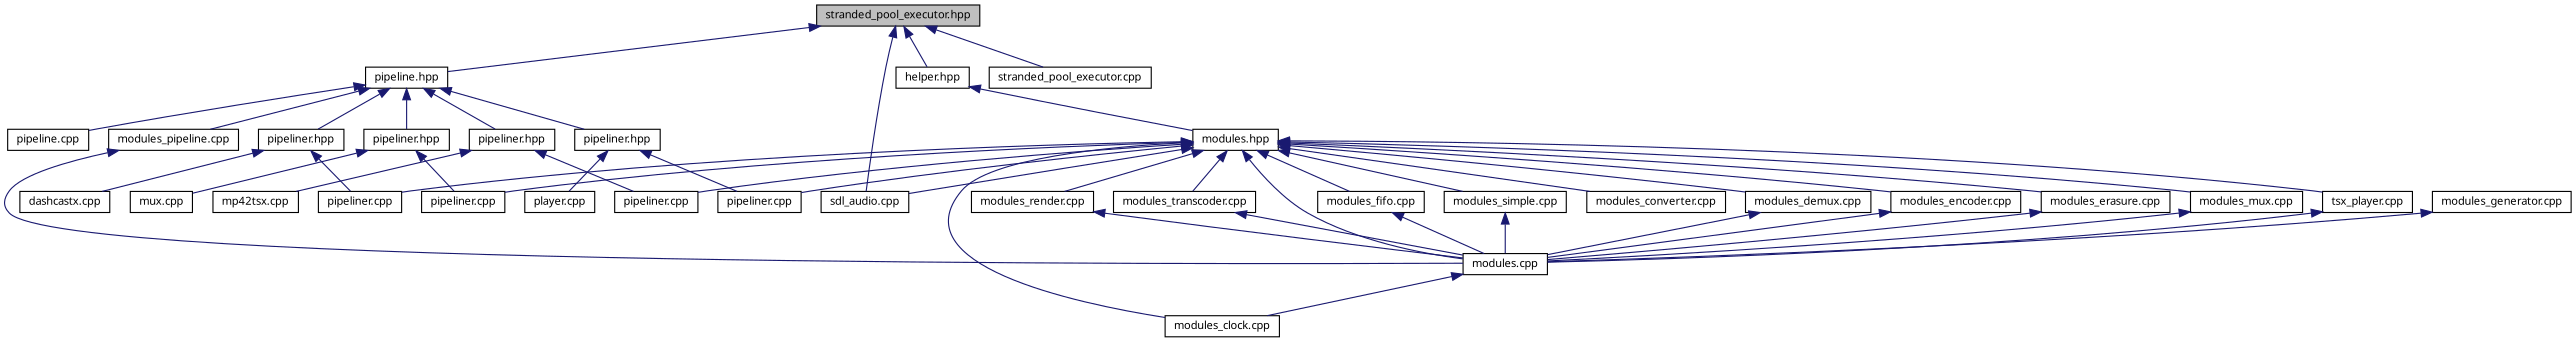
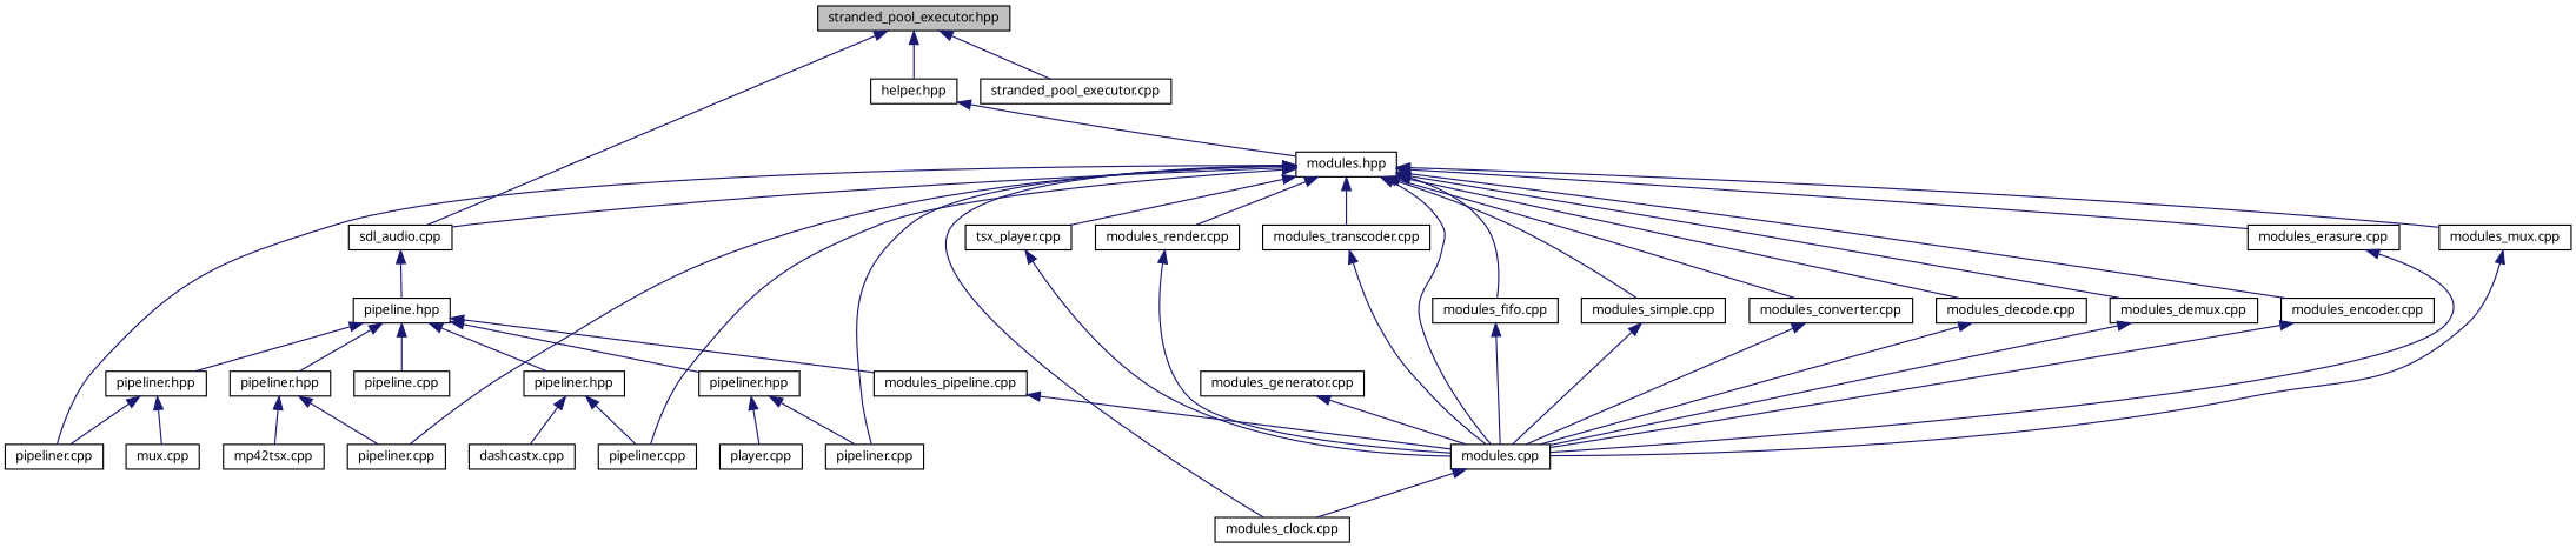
  digraph {
    fontname="Noto Sans"
    node [color=black fillcolor=white fontname="Noto Sans" fontsize=10 shape=record style=filled]
    edge [color=midnightblue dir=back fontname="Noto Sans" fontsize=10 labelfontname=Helvetica labelfontsize=10 style=solid]
    n1 [fillcolor=grey75 fontcolor=black height=0.2 label="stranded_pool_executor.hpp" width=0.4]
    n2 [height=0.2 label="pipeline.hpp" width=0.4]
    n3 [height=0.2 label="helper.hpp" width=0.4]
    n4 [height=0.2 label="sdl_audio.cpp" width=0.4]
    n5 [height=0.2 label="stranded_pool_executor.cpp" width=0.4]
    n6 [height=0.2 label="pipeliner.hpp" width=0.4]
    n7 [height=0.2 label="pipeliner.hpp" width=0.4]
    n8 [height=0.2 label="pipeliner.hpp" width=0.4]
    n9 [height=0.2 label="pipeliner.hpp" width=0.4]
    n10 [height=0.2 label="pipeline.cpp" width=0.4]
    n11 [height=0.2 label="modules_pipeline.cpp" width=0.4]
    n12 [height=0.2 label="modules.hpp" width=0.4]
    n13 [height=0.2 label="dashcastx.cpp" width=0.4]
    n14 [height=0.2 label="pipeliner.cpp" width=0.4]
    n15 [height=0.2 label="mux.cpp" width=0.4]
    n16 [height=0.2 label="pipeliner.cpp" width=0.4]
    n17 [height=0.2 label="mp42tsx.cpp" width=0.4]
    n18 [height=0.2 label="pipeliner.cpp" width=0.4]
    n19 [height=0.2 label="pipeliner.cpp" width=0.4]
    n20 [height=0.2 label="player.cpp" width=0.4]
    n21 [height=0.2 label="modules.cpp" width=0.4]
    n22 [height=0.2 label="modules_clock.cpp" width=0.4]
    n23 [height=0.2 label="modules_fifo.cpp" width=0.4]
    n24 [height=0.2 label="modules_simple.cpp" width=0.4]
    n25 [height=0.2 label="modules_converter.cpp" width=0.4]
+   n26 [height=0.2 label="modules_decode.cpp" width=0.4]
    n27 [height=0.2 label="modules_demux.cpp" width=0.4]
    n28 [height=0.2 label="modules_encoder.cpp" width=0.4]
    n29 [height=0.2 label="modules_erasure.cpp" width=0.4]
    n30 [height=0.2 label="modules_mux.cpp" width=0.4]
    n31 [height=0.2 label="tsx_player.cpp" width=0.4]
    n32 [height=0.2 label="modules_render.cpp" width=0.4]
    n33 [height=0.2 label="modules_transcoder.cpp" width=0.4]
    n34 [height=0.2 label="modules_generator.cpp" width=0.4]
-   n1 -> n2
+   n4 -> n2
    n1 -> n3
    n1 -> n4
    n1 -> n5
    n2 -> n6
    n2 -> n7
    n2 -> n8
    n2 -> n9
    n2 -> n10
    n2 -> n11
    n3 -> n12
    n6 -> n13
    n6 -> n14
    n7 -> n15
    n7 -> n16
    n8 -> n17
    n8 -> n18
    n9 -> n19
    n9 -> n20
    n11 -> n21
    n12 -> n4
    n12 -> n14
    n12 -> n16
    n12 -> n18
    n12 -> n19
    n12 -> n21
    n12 -> n22
    n12 -> n23
    n12 -> n24
    n12 -> n25
+   n12 -> n26
    n12 -> n27
    n12 -> n28
    n12 -> n29
    n12 -> n30
    n12 -> n31
    n12 -> n32
    n12 -> n33
    n21 -> n22
    n23 -> n21
    n24 -> n21
+   n25 -> n21
+   n26 -> n21
    n27 -> n21
    n28 -> n21
    n29 -> n21
    n30 -> n21
    n31 -> n21
    n32 -> n21
    n33 -> n21
    n34 -> n21
  }
